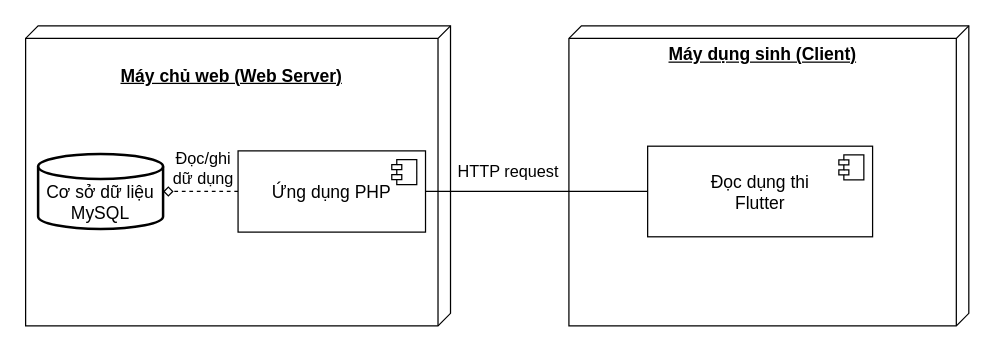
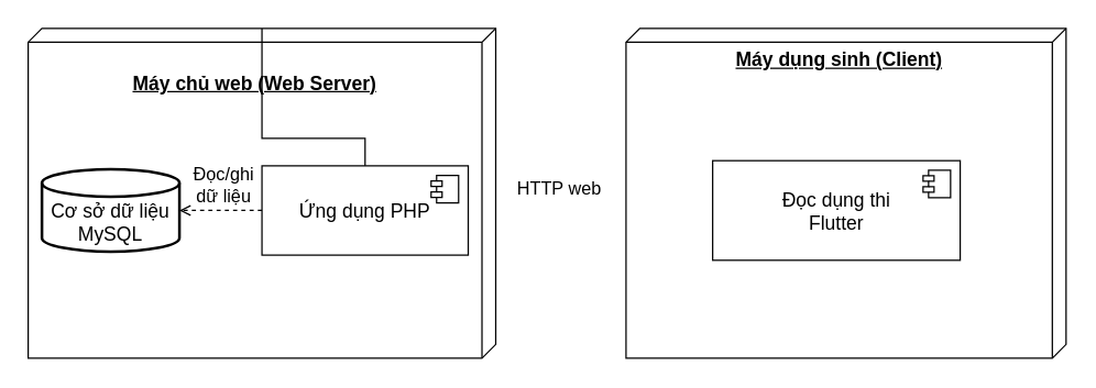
  <mxCell id="0" />
  <mxCell id="1" parent="0" />
  <mxCell id="2" value="&lt;font style=&quot;font-size: 14px;&quot;&gt;&lt;b&gt;&lt;br&gt;Máy chủ web (Web Server)&lt;/b&gt;&lt;/font&gt;" style="verticalAlign=top;align=center;spacingTop=8;spacingLeft=2;spacingRight=12;shape=cube;size=10;direction=south;fontStyle=4;html=1;whiteSpace=wrap;" parent="1" vertex="1"><mxGeometry x="20" y="20" width="340" height="240" as="geometry" /></mxCell>
  <mxCell id="3" value="&lt;font style=&quot;font-size: 14px;&quot;&gt;&lt;b&gt;Máy dụng sinh (Client)&lt;/b&gt;&lt;/font&gt;" style="verticalAlign=top;align=center;spacingTop=8;spacingLeft=2;spacingRight=12;shape=cube;size=10;direction=south;fontStyle=4;html=1;whiteSpace=wrap;" parent="1" vertex="1"><mxGeometry x="454.75" y="20" width="320" height="240" as="geometry" /></mxCell>
- <mxCell id="4" value="&lt;font style=&quot;font-size: 13px;&quot;&gt;HTTP request&lt;/font&gt;" style="text;html=1;align=center;verticalAlign=middle;resizable=0;points=[];autosize=1;strokeColor=none;fillColor=none;" parent="1" vertex="1"><mxGeometry x="355.75" y="121.25" width="100" height="30" as="geometry" /></mxCell>
- <mxCell id="5" style="edgeStyle=orthogonalEdgeStyle;rounded=0;orthogonalLoop=1;jettySize=auto;html=1;endArrow=diamond;endFill=0;dashed=1;" parent="1" source="7" target="9" edge="1"><mxGeometry relative="1" as="geometry" /></mxCell>
- <mxCell id="6" style="edgeStyle=orthogonalEdgeStyle;rounded=0;orthogonalLoop=1;jettySize=auto;html=1;entryX=0;entryY=0.5;entryDx=0;entryDy=0;endArrow=none;startFill=0;" edge="1" parent="1" source="7" target="10"><mxGeometry relative="1" as="geometry" /></mxCell>
+ <mxCell id="4" value="&lt;font style=&quot;font-size: 13px;&quot;&gt;HTTP web&lt;/font&gt;" style="text;html=1;align=center;verticalAlign=middle;resizable=0;points=[];autosize=1;strokeColor=none;fillColor=none;" parent="1" vertex="1"><mxGeometry x="355.75" y="121.25" width="100" height="30" as="geometry" /></mxCell>
+ <mxCell id="5" style="edgeStyle=orthogonalEdgeStyle;rounded=0;orthogonalLoop=1;jettySize=auto;html=1;endArrow=open;endFill=0;dashed=1;" parent="1" source="7" target="9" edge="1"><mxGeometry relative="1" as="geometry" /></mxCell>
+ <mxCell id="6" style="edgeStyle=orthogonalEdgeStyle;rounded=0;orthogonalLoop=1;jettySize=auto;html=1;endArrow=none;startFill=0;" edge="1" parent="1" source="7" target="2"><mxGeometry relative="1" as="geometry" /></mxCell>
  <mxCell id="7" value="&lt;span style=&quot;font-size: 14px;&quot;&gt;Ứng dụng PHP&lt;/span&gt;" style="html=1;dropTarget=0;whiteSpace=wrap;" parent="1" vertex="1"><mxGeometry x="190" y="120" width="150" height="65" as="geometry" /></mxCell>
  <mxCell id="8" value="" style="shape=module;jettyWidth=8;jettyHeight=4;" parent="7" vertex="1"><mxGeometry x="1" width="20" height="20" relative="1" as="geometry"><mxPoint x="-27" y="7" as="offset" /></mxGeometry></mxCell>
  <mxCell id="9" value="&lt;font style=&quot;font-size: 14px;&quot;&gt;&lt;br&gt;Cơ sở dữ liệu MySQL&lt;/font&gt;" style="strokeWidth=2;html=1;shape=mxgraph.flowchart.database;whiteSpace=wrap;" parent="1" vertex="1"><mxGeometry x="30" y="122.5" width="100" height="60" as="geometry" /></mxCell>
  <mxCell id="10" value="&lt;font style=&quot;font-size: 14px;&quot;&gt;Đọc dụng thi&lt;br&gt;Flutter&lt;/font&gt;" style="html=1;dropTarget=0;whiteSpace=wrap;" parent="1" vertex="1"><mxGeometry x="517.75" y="116.25" width="180" height="72.5" as="geometry" /></mxCell>
  <mxCell id="11" value="" style="shape=module;jettyWidth=8;jettyHeight=4;" parent="10" vertex="1"><mxGeometry x="1" width="20" height="20" relative="1" as="geometry"><mxPoint x="-27" y="7" as="offset" /></mxGeometry></mxCell>
- <mxCell id="12" value="&lt;span style=&quot;font-size: 13px;&quot;&gt;Đọc/ghi&lt;br&gt;dữ dụng&lt;/span&gt;" style="text;html=1;align=center;verticalAlign=middle;resizable=0;points=[];autosize=1;strokeColor=none;fillColor=none;" parent="1" vertex="1"><mxGeometry x="127" y="114" width="70" height="40" as="geometry" /></mxCell>
+ <mxCell id="12" value="&lt;span style=&quot;font-size: 13px;&quot;&gt;Đọc/ghi&lt;br&gt;dữ liệu&lt;/span&gt;" style="text;html=1;align=center;verticalAlign=middle;resizable=0;points=[];autosize=1;strokeColor=none;fillColor=none;" parent="1" vertex="1"><mxGeometry x="127" y="114" width="70" height="40" as="geometry" /></mxCell>
